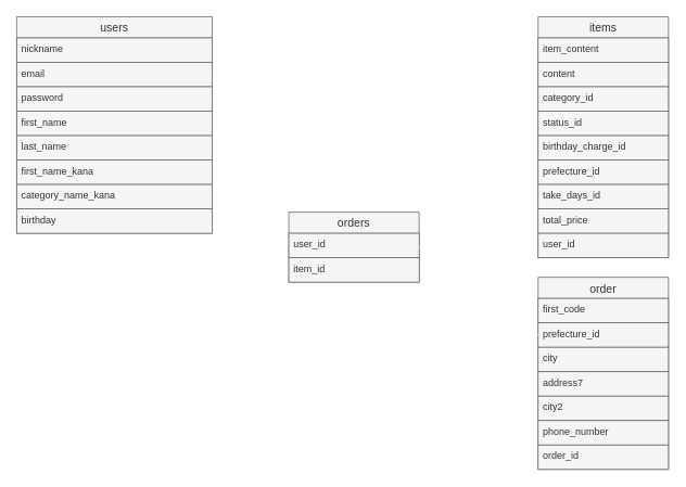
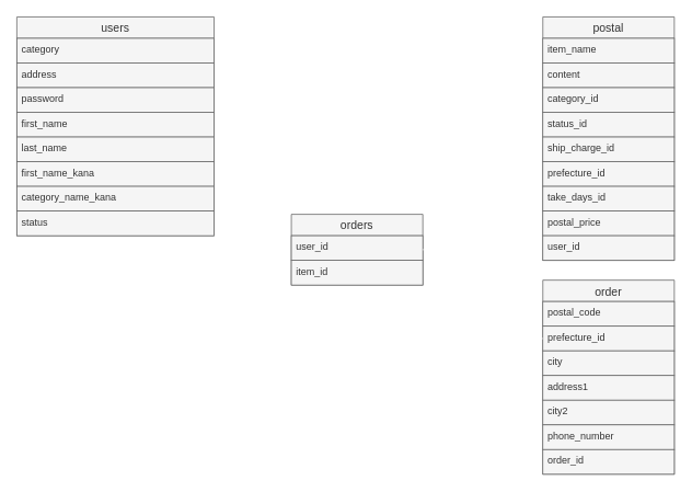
  <mxCell id="0" />
  <mxCell id="1" parent="0" />
  <mxCell id="2" value="users" style="swimlane;fontStyle=0;childLayout=stackLayout;horizontal=1;startSize=26;horizontalStack=0;resizeParent=1;resizeParentMax=0;resizeLast=0;collapsible=1;marginBottom=0;align=center;fontSize=14;fillColor=#f5f5f5;fontColor=#333333;strokeColor=#666666;" vertex="1" parent="1"><mxGeometry y="20" width="240" height="266" as="geometry" x="20"><mxRectangle x="40" y="80" width="50" height="26" as="alternateBounds" /></mxGeometry></mxCell>
- <mxCell id="3" value="nickname" style="text;strokeColor=#666666;fillColor=#f5f5f5;spacingLeft=4;spacingRight=4;overflow=hidden;rotatable=0;points=[[0,0.5],[1,0.5]];portConstraint=eastwest;fontSize=12;fontColor=#333333;" vertex="1" parent="2"><mxGeometry y="26" width="240" height="30" as="geometry" /></mxCell>
- <mxCell id="4" value="email" style="text;strokeColor=#666666;fillColor=#f5f5f5;spacingLeft=4;spacingRight=4;overflow=hidden;rotatable=0;points=[[0,0.5],[1,0.5]];portConstraint=eastwest;fontSize=12;fontColor=#333333;" vertex="1" parent="2"><mxGeometry y="56" width="240" height="30" as="geometry" /></mxCell>
+ <mxCell id="3" value="category" style="text;strokeColor=#666666;fillColor=#f5f5f5;spacingLeft=4;spacingRight=4;overflow=hidden;rotatable=0;points=[[0,0.5],[1,0.5]];portConstraint=eastwest;fontSize=12;fontColor=#333333;" vertex="1" parent="2"><mxGeometry y="26" width="240" height="30" as="geometry" /></mxCell>
+ <mxCell id="4" value="address" style="text;strokeColor=#666666;fillColor=#f5f5f5;spacingLeft=4;spacingRight=4;overflow=hidden;rotatable=0;points=[[0,0.5],[1,0.5]];portConstraint=eastwest;fontSize=12;fontColor=#333333;" vertex="1" parent="2"><mxGeometry y="56" width="240" height="30" as="geometry" /></mxCell>
  <mxCell id="5" value="password" style="text;strokeColor=#666666;fillColor=#f5f5f5;spacingLeft=4;spacingRight=4;overflow=hidden;rotatable=0;points=[[0,0.5],[1,0.5]];portConstraint=eastwest;fontSize=12;fontColor=#333333;" vertex="1" parent="2"><mxGeometry y="86" width="240" height="30" as="geometry" /></mxCell>
  <mxCell id="6" value="first_name" style="text;strokeColor=#666666;fillColor=#f5f5f5;spacingLeft=4;spacingRight=4;overflow=hidden;rotatable=0;points=[[0,0.5],[1,0.5]];portConstraint=eastwest;fontSize=12;fontColor=#333333;" vertex="1" parent="2"><mxGeometry y="116" width="240" height="30" as="geometry" /></mxCell>
  <mxCell id="7" value="last_name" style="text;spacingLeft=4;spacingRight=4;overflow=hidden;rotatable=0;points=[[0,0.5],[1,0.5]];portConstraint=eastwest;fontSize=12;fillColor=#f5f5f5;fontColor=#333333;strokeColor=#666666;" vertex="1" parent="2"><mxGeometry y="146" width="240" height="30" as="geometry" /></mxCell>
  <mxCell id="8" value="first_name_kana" style="text;strokeColor=#666666;fillColor=#f5f5f5;spacingLeft=4;spacingRight=4;overflow=hidden;rotatable=0;points=[[0,0.5],[1,0.5]];portConstraint=eastwest;fontSize=12;fontColor=#333333;" vertex="1" parent="2"><mxGeometry y="176" width="240" height="30" as="geometry" /></mxCell>
  <mxCell id="9" value="category_name_kana" style="text;strokeColor=#666666;fillColor=#f5f5f5;spacingLeft=4;spacingRight=4;overflow=hidden;rotatable=0;points=[[0,0.5],[1,0.5]];portConstraint=eastwest;fontSize=12;fontColor=#333333;" vertex="1" parent="2"><mxGeometry y="206" width="240" height="30" as="geometry" /></mxCell>
- <mxCell id="10" value="birthday" style="text;strokeColor=#666666;fillColor=#f5f5f5;spacingLeft=4;spacingRight=4;overflow=hidden;rotatable=0;points=[[0,0.5],[1,0.5]];portConstraint=eastwest;fontSize=12;fontColor=#333333;" vertex="1" parent="2"><mxGeometry y="236" width="240" height="30" as="geometry" /></mxCell>
- <mxCell id="11" value="items" style="swimlane;fontStyle=0;childLayout=stackLayout;horizontal=1;startSize=26;horizontalStack=0;resizeParent=1;resizeParentMax=0;resizeLast=0;collapsible=1;marginBottom=0;align=center;fontSize=14;fillColor=#f5f5f5;fontColor=#333333;strokeColor=#666666;" vertex="1" parent="1"><mxGeometry x="660" y="20" width="160" height="296" as="geometry" /></mxCell>
- <mxCell id="12" value="item_content" style="text;strokeColor=#666666;fillColor=#f5f5f5;spacingLeft=4;spacingRight=4;overflow=hidden;rotatable=0;points=[[0,0.5],[1,0.5]];portConstraint=eastwest;fontSize=12;fontColor=#333333;" vertex="1" parent="11"><mxGeometry y="26" width="160" height="30" as="geometry" /></mxCell>
+ <mxCell id="10" value="status" style="text;strokeColor=#666666;fillColor=#f5f5f5;spacingLeft=4;spacingRight=4;overflow=hidden;rotatable=0;points=[[0,0.5],[1,0.5]];portConstraint=eastwest;fontSize=12;fontColor=#333333;" vertex="1" parent="2"><mxGeometry y="236" width="240" height="30" as="geometry" /></mxCell>
+ <mxCell id="11" value="postal" style="swimlane;fontStyle=0;childLayout=stackLayout;horizontal=1;startSize=26;horizontalStack=0;resizeParent=1;resizeParentMax=0;resizeLast=0;collapsible=1;marginBottom=0;align=center;fontSize=14;fillColor=#f5f5f5;fontColor=#333333;strokeColor=#666666;" vertex="1" parent="1"><mxGeometry x="660" y="20" width="160" height="296" as="geometry" /></mxCell>
+ <mxCell id="12" value="item_name" style="text;strokeColor=#666666;fillColor=#f5f5f5;spacingLeft=4;spacingRight=4;overflow=hidden;rotatable=0;points=[[0,0.5],[1,0.5]];portConstraint=eastwest;fontSize=12;fontColor=#333333;" vertex="1" parent="11"><mxGeometry y="26" width="160" height="30" as="geometry" /></mxCell>
  <mxCell id="13" value="content" style="text;strokeColor=#666666;fillColor=#f5f5f5;spacingLeft=4;spacingRight=4;overflow=hidden;rotatable=0;points=[[0,0.5],[1,0.5]];portConstraint=eastwest;fontSize=12;fontColor=#333333;" vertex="1" parent="11"><mxGeometry y="56" width="160" height="30" as="geometry" /></mxCell>
  <mxCell id="14" value="category_id" style="text;strokeColor=#666666;fillColor=#f5f5f5;spacingLeft=4;spacingRight=4;overflow=hidden;rotatable=0;points=[[0,0.5],[1,0.5]];portConstraint=eastwest;fontSize=12;fontColor=#333333;" vertex="1" parent="11"><mxGeometry y="86" width="160" height="30" as="geometry" /></mxCell>
  <mxCell id="15" value="status_id" style="text;strokeColor=#666666;fillColor=#f5f5f5;spacingLeft=4;spacingRight=4;overflow=hidden;rotatable=0;points=[[0,0.5],[1,0.5]];portConstraint=eastwest;fontSize=12;fontColor=#333333;" vertex="1" parent="11"><mxGeometry y="116" width="160" height="30" as="geometry" /></mxCell>
- <mxCell id="16" value="birthday_charge_id" style="text;strokeColor=#666666;fillColor=#f5f5f5;spacingLeft=4;spacingRight=4;overflow=hidden;rotatable=0;points=[[0,0.5],[1,0.5]];portConstraint=eastwest;fontSize=12;fontColor=#333333;" vertex="1" parent="11"><mxGeometry y="146" width="160" height="30" as="geometry" /></mxCell>
+ <mxCell id="16" value="ship_charge_id" style="text;strokeColor=#666666;fillColor=#f5f5f5;spacingLeft=4;spacingRight=4;overflow=hidden;rotatable=0;points=[[0,0.5],[1,0.5]];portConstraint=eastwest;fontSize=12;fontColor=#333333;" vertex="1" parent="11"><mxGeometry y="146" width="160" height="30" as="geometry" /></mxCell>
  <mxCell id="17" value="prefecture_id" style="text;strokeColor=#666666;fillColor=#f5f5f5;spacingLeft=4;spacingRight=4;overflow=hidden;rotatable=0;points=[[0,0.5],[1,0.5]];portConstraint=eastwest;fontSize=12;fontColor=#333333;" vertex="1" parent="11"><mxGeometry y="176" width="160" height="30" as="geometry" /></mxCell>
  <mxCell id="18" value="take_days_id" style="text;strokeColor=#666666;fillColor=#f5f5f5;spacingLeft=4;spacingRight=4;overflow=hidden;rotatable=0;points=[[0,0.5],[1,0.5]];portConstraint=eastwest;fontSize=12;fontColor=#333333;" vertex="1" parent="11"><mxGeometry y="206" width="160" height="30" as="geometry" /></mxCell>
- <mxCell id="19" value="total_price" style="text;strokeColor=#666666;fillColor=#f5f5f5;spacingLeft=4;spacingRight=4;overflow=hidden;rotatable=0;points=[[0,0.5],[1,0.5]];portConstraint=eastwest;fontSize=12;fontColor=#333333;" vertex="1" parent="11"><mxGeometry y="236" width="160" height="30" as="geometry" /></mxCell>
+ <mxCell id="19" value="postal_price" style="text;strokeColor=#666666;fillColor=#f5f5f5;spacingLeft=4;spacingRight=4;overflow=hidden;rotatable=0;points=[[0,0.5],[1,0.5]];portConstraint=eastwest;fontSize=12;fontColor=#333333;" vertex="1" parent="11"><mxGeometry y="236" width="160" height="30" as="geometry" /></mxCell>
  <mxCell id="20" value="user_id" style="text;strokeColor=#666666;fillColor=#f5f5f5;spacingLeft=4;spacingRight=4;overflow=hidden;rotatable=0;points=[[0,0.5],[1,0.5]];portConstraint=eastwest;fontSize=12;fontColor=#333333;" vertex="1" parent="11"><mxGeometry y="266" width="160" height="30" as="geometry" /></mxCell>
  <mxCell id="21" value="orders" style="swimlane;fontStyle=0;childLayout=stackLayout;horizontal=1;startSize=26;horizontalStack=0;resizeParent=1;resizeParentMax=0;resizeLast=0;collapsible=1;marginBottom=0;align=center;fontSize=14;fillColor=#f5f5f5;fontColor=#333333;strokeColor=#666666;" vertex="1" parent="1"><mxGeometry x="354" y="260" width="160" height="86" as="geometry" /></mxCell>
  <mxCell id="22" value="user_id" style="text;strokeColor=#666666;fillColor=#f5f5f5;spacingLeft=4;spacingRight=4;overflow=hidden;rotatable=0;points=[[0,0.5],[1,0.5]];portConstraint=eastwest;fontSize=12;fontColor=#333333;" vertex="1" parent="21"><mxGeometry y="26" width="160" height="30" as="geometry" /></mxCell>
  <mxCell id="23" value="item_id" style="text;strokeColor=#666666;fillColor=#f5f5f5;spacingLeft=4;spacingRight=4;overflow=hidden;rotatable=0;points=[[0,0.5],[1,0.5]];portConstraint=eastwest;fontSize=12;fontColor=#333333;" vertex="1" parent="21"><mxGeometry y="56" width="160" height="30" as="geometry" /></mxCell>
  <mxCell id="24" value="order" style="swimlane;fontStyle=0;childLayout=stackLayout;horizontal=1;startSize=26;horizontalStack=0;resizeParent=1;resizeParentMax=0;resizeLast=0;collapsible=1;marginBottom=0;align=center;fontSize=14;fillColor=#f5f5f5;fontColor=#333333;strokeColor=#666666;" vertex="1" parent="1"><mxGeometry x="660" y="340" width="160" height="236" as="geometry" /></mxCell>
- <mxCell id="25" value="first_code" style="text;strokeColor=#666666;fillColor=#f5f5f5;spacingLeft=4;spacingRight=4;overflow=hidden;rotatable=0;points=[[0,0.5],[1,0.5]];portConstraint=eastwest;fontSize=12;fontColor=#333333;" vertex="1" parent="24"><mxGeometry y="26" width="160" height="30" as="geometry" /></mxCell>
+ <mxCell id="25" value="postal_code" style="text;strokeColor=#666666;fillColor=#f5f5f5;spacingLeft=4;spacingRight=4;overflow=hidden;rotatable=0;points=[[0,0.5],[1,0.5]];portConstraint=eastwest;fontSize=12;fontColor=#333333;" vertex="1" parent="24"><mxGeometry y="26" width="160" height="30" as="geometry" /></mxCell>
  <mxCell id="26" value="prefecture_id" style="text;strokeColor=#666666;fillColor=#f5f5f5;spacingLeft=4;spacingRight=4;overflow=hidden;rotatable=0;points=[[0,0.5],[1,0.5]];portConstraint=eastwest;fontSize=12;fontColor=#333333;" vertex="1" parent="24"><mxGeometry y="56" width="160" height="30" as="geometry" /></mxCell>
  <mxCell id="27" value="city" style="text;strokeColor=#666666;fillColor=#f5f5f5;spacingLeft=4;spacingRight=4;overflow=hidden;rotatable=0;points=[[0,0.5],[1,0.5]];portConstraint=eastwest;fontSize=12;fontColor=#333333;" vertex="1" parent="24"><mxGeometry y="86" width="160" height="30" as="geometry" /></mxCell>
- <mxCell id="28" value="address7" style="text;strokeColor=#666666;fillColor=#f5f5f5;spacingLeft=4;spacingRight=4;overflow=hidden;rotatable=0;points=[[0,0.5],[1,0.5]];portConstraint=eastwest;fontSize=12;fontColor=#333333;" vertex="1" parent="24"><mxGeometry y="116" width="160" height="30" as="geometry" /></mxCell>
+ <mxCell id="28" value="address1" style="text;strokeColor=#666666;fillColor=#f5f5f5;spacingLeft=4;spacingRight=4;overflow=hidden;rotatable=0;points=[[0,0.5],[1,0.5]];portConstraint=eastwest;fontSize=12;fontColor=#333333;" vertex="1" parent="24"><mxGeometry y="116" width="160" height="30" as="geometry" /></mxCell>
  <mxCell id="29" value="city2" style="text;strokeColor=#666666;fillColor=#f5f5f5;spacingLeft=4;spacingRight=4;overflow=hidden;rotatable=0;points=[[0,0.5],[1,0.5]];portConstraint=eastwest;fontSize=12;fontColor=#333333;" vertex="1" parent="24"><mxGeometry y="146" width="160" height="30" as="geometry" /></mxCell>
  <mxCell id="30" value="phone_number" style="text;strokeColor=#666666;fillColor=#f5f5f5;spacingLeft=4;spacingRight=4;overflow=hidden;rotatable=0;points=[[0,0.5],[1,0.5]];portConstraint=eastwest;fontSize=12;fontColor=#333333;" vertex="1" parent="24"><mxGeometry y="176" width="160" height="30" as="geometry" /></mxCell>
  <mxCell id="31" value="order_id" style="text;strokeColor=#666666;fillColor=#f5f5f5;spacingLeft=4;spacingRight=4;overflow=hidden;rotatable=0;points=[[0,0.5],[1,0.5]];portConstraint=eastwest;fontSize=12;fontColor=#333333;" vertex="1" parent="24"><mxGeometry y="206" width="160" height="30" as="geometry" /></mxCell>
  <mxCell id="32" value="" style="edgeStyle=entityRelationEdgeStyle;fontSize=12;html=1;endArrow=ERone;endFill=1;startSize=6;endSize=6;strokeWidth=1;jumpSize=6;entryX=0;entryY=0.5;entryDx=0;entryDy=0;startArrow=ERone;startFill=0;fillColor=#f5f5f5;strokeColor=#FFFFFF;exitX=1;exitY=0.5;exitDx=0;exitDy=0;" edge="1" parent="1" source="21" target="26"><mxGeometry width="100" height="100" relative="1" as="geometry"><mxPoint x="330" y="500" as="sourcePoint" /><mxPoint x="430" y="436" as="targetPoint" /></mxGeometry></mxCell>
